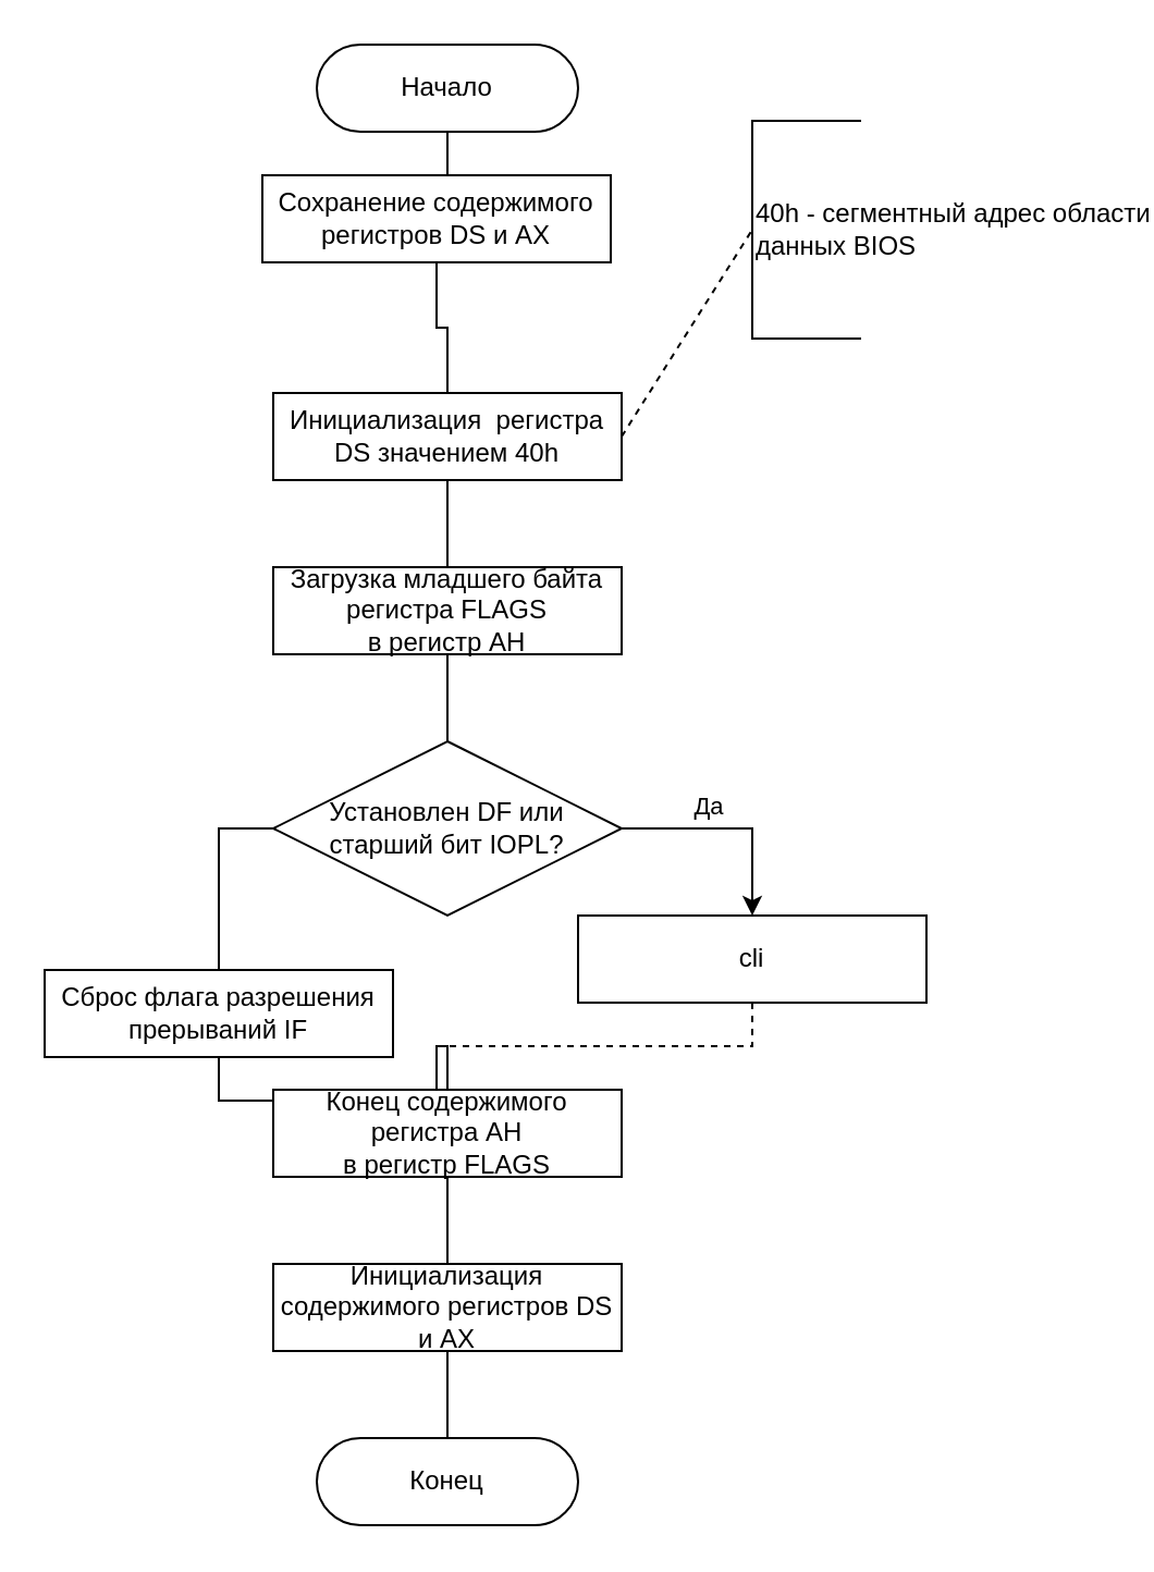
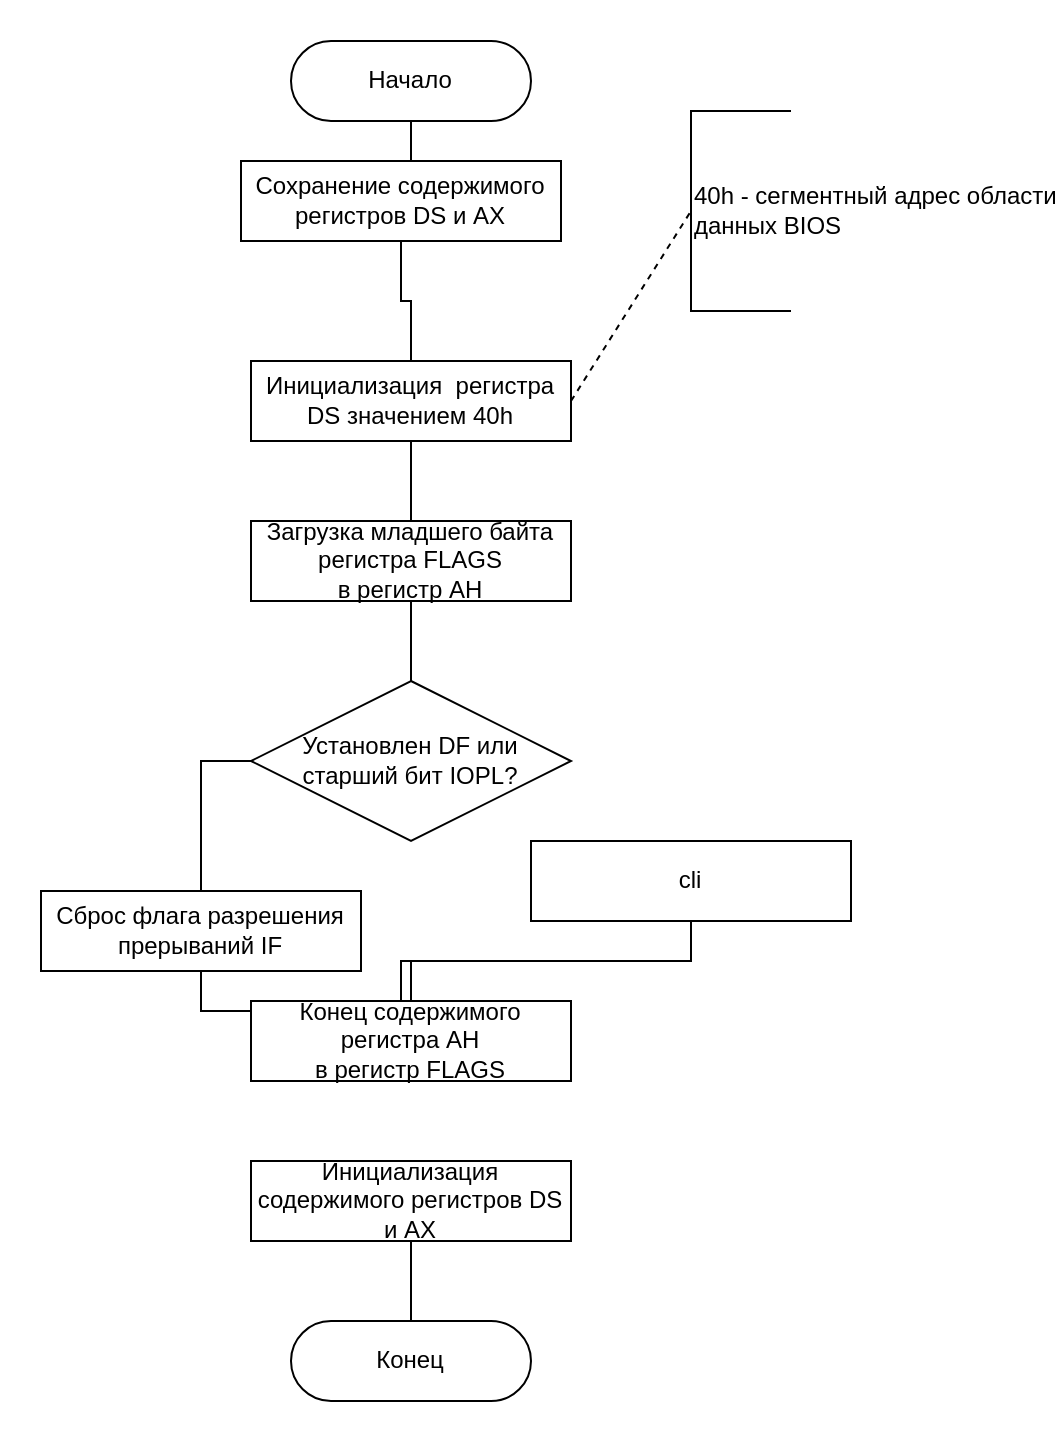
  <mxCell id="0" />
  <mxCell id="1" parent="0" />
  <mxCell id="2" value="" style="edgeStyle=orthogonalEdgeStyle;rounded=0;orthogonalLoop=1;jettySize=auto;html=1;endArrow=none;" parent="1" source="3" target="5" edge="1"><mxGeometry relative="1" as="geometry" /></mxCell>
  <mxCell id="3" value="&lt;div&gt;Начало&lt;/div&gt;" style="rounded=1;whiteSpace=wrap;html=1;arcSize=50;" parent="1" vertex="1"><mxGeometry x="145" y="20" width="120" height="40" as="geometry" /></mxCell>
  <mxCell id="4" value="" style="edgeStyle=orthogonalEdgeStyle;rounded=0;orthogonalLoop=1;jettySize=auto;html=1;endArrow=none;" edge="1" parent="1" source="5" target="21"><mxGeometry relative="1" as="geometry" /></mxCell>
  <mxCell id="5" value="Сохранение содержимого регистров DS и AX" style="rounded=0;whiteSpace=wrap;html=1;" parent="1" vertex="1"><mxGeometry x="120" y="80" width="160" height="40" as="geometry" /></mxCell>
  <mxCell id="6" value="" style="edgeStyle=orthogonalEdgeStyle;rounded=0;orthogonalLoop=1;jettySize=auto;html=1;endArrow=none;" parent="1" source="7" target="10" edge="1"><mxGeometry relative="1" as="geometry" /></mxCell>
  <mxCell id="7" value="Загрузка младшего байта регистра FLAGS &lt;br&gt;в регистр AH" style="rounded=0;whiteSpace=wrap;html=1;" parent="1" vertex="1"><mxGeometry x="125" y="260" width="160" height="40" as="geometry" /></mxCell>
- <mxCell id="8" value="Да" style="edgeStyle=orthogonalEdgeStyle;rounded=0;orthogonalLoop=1;jettySize=auto;html=1;entryX=0.5;entryY=0;entryDx=0;entryDy=0;exitX=1;exitY=0.5;exitDx=0;exitDy=0;" parent="1" source="10" target="12" edge="1"><mxGeometry x="-0.2" y="10" relative="1" as="geometry"><mxPoint as="offset" /></mxGeometry></mxCell>
  <mxCell id="9" style="edgeStyle=orthogonalEdgeStyle;rounded=0;orthogonalLoop=1;jettySize=auto;html=1;entryX=0.5;entryY=0;entryDx=0;entryDy=0;exitX=0;exitY=0.5;exitDx=0;exitDy=0;endArrow=none;" parent="1" source="10" target="14" edge="1"><mxGeometry relative="1" as="geometry" /></mxCell>
  <mxCell id="10" value="&lt;div&gt;Установлен DF или &lt;br&gt;&lt;/div&gt;&lt;div&gt;старший бит IOPL?&lt;/div&gt;" style="rhombus;whiteSpace=wrap;html=1;" parent="1" vertex="1"><mxGeometry x="125" y="340" width="160" height="80" as="geometry" /></mxCell>
- <mxCell id="11" style="edgeStyle=orthogonalEdgeStyle;rounded=0;orthogonalLoop=1;jettySize=auto;html=1;entryX=0.5;entryY=0;entryDx=0;entryDy=0;endArrow=none;dashed=1;" parent="1" source="12" target="16" edge="1"><mxGeometry relative="1" as="geometry" /></mxCell>
+ <mxCell id="11" style="edgeStyle=orthogonalEdgeStyle;rounded=0;orthogonalLoop=1;jettySize=auto;html=1;entryX=0.5;entryY=0;entryDx=0;entryDy=0;endArrow=none;" parent="1" source="12" target="16" edge="1"><mxGeometry relative="1" as="geometry" /></mxCell>
  <mxCell id="12" value="cli" style="rounded=0;whiteSpace=wrap;html=1;" parent="1" vertex="1"><mxGeometry x="265" y="420" width="160" height="40" as="geometry" /></mxCell>
  <mxCell id="13" style="edgeStyle=orthogonalEdgeStyle;rounded=0;orthogonalLoop=1;jettySize=auto;html=1;entryX=0.5;entryY=0;entryDx=0;entryDy=0;endArrow=none;" parent="1" source="14" target="16" edge="1"><mxGeometry relative="1" as="geometry" /></mxCell>
  <mxCell id="14" value="Сброс флага разрешения прерываний IF" style="rounded=0;whiteSpace=wrap;html=1;" parent="1" vertex="1"><mxGeometry x="20" y="445" width="160" height="40" as="geometry" /></mxCell>
- <mxCell id="15" value="" style="edgeStyle=orthogonalEdgeStyle;rounded=0;orthogonalLoop=1;jettySize=auto;html=1;endArrow=none;" parent="1" source="16" target="18" edge="1"><mxGeometry relative="1" as="geometry" /></mxCell>
  <mxCell id="16" value="Конец содержимого регистра AH &lt;br&gt;в регистр FLAGS" style="rounded=0;whiteSpace=wrap;html=1;" parent="1" vertex="1"><mxGeometry x="125" y="500" width="160" height="40" as="geometry" /></mxCell>
  <mxCell id="17" value="" style="edgeStyle=orthogonalEdgeStyle;rounded=0;orthogonalLoop=1;jettySize=auto;html=1;endArrow=none;" parent="1" source="18" target="19" edge="1"><mxGeometry relative="1" as="geometry" /></mxCell>
  <mxCell id="18" value="Инициализация содержимого регистров DS и AX" style="rounded=0;whiteSpace=wrap;html=1;" parent="1" vertex="1"><mxGeometry x="125" y="580" width="160" height="40" as="geometry" /></mxCell>
  <mxCell id="19" value="Конец" style="rounded=1;whiteSpace=wrap;html=1;arcSize=50;" parent="1" vertex="1"><mxGeometry x="145" y="660" width="120" height="40" as="geometry" /></mxCell>
  <mxCell id="20" value="" style="edgeStyle=orthogonalEdgeStyle;rounded=0;orthogonalLoop=1;jettySize=auto;html=1;endArrow=none;" edge="1" parent="1" source="21" target="7"><mxGeometry relative="1" as="geometry" /></mxCell>
  <mxCell id="21" value="Инициализация&amp;nbsp; регистра DS значением 40h" style="rounded=0;whiteSpace=wrap;html=1;" vertex="1" parent="1"><mxGeometry x="125" y="180" width="160" height="40" as="geometry" /></mxCell>
  <mxCell id="22" value="40h - сегментный адрес области&lt;br&gt;данных BIOS" style="strokeWidth=1;html=1;shape=mxgraph.flowchart.annotation_1;align=left;pointerEvents=1;" vertex="1" parent="1"><mxGeometry x="345" y="55" width="50" height="100" as="geometry" /></mxCell>
  <mxCell id="23" value="" style="endArrow=none;dashed=1;html=1;exitX=1;exitY=0.5;exitDx=0;exitDy=0;entryX=0;entryY=0.5;entryDx=0;entryDy=0;entryPerimeter=0;" edge="1" parent="1" source="21" target="22"><mxGeometry width="50" height="50" relative="1" as="geometry"><mxPoint x="455" y="380" as="sourcePoint" /><mxPoint x="505" y="330" as="targetPoint" /></mxGeometry></mxCell>
